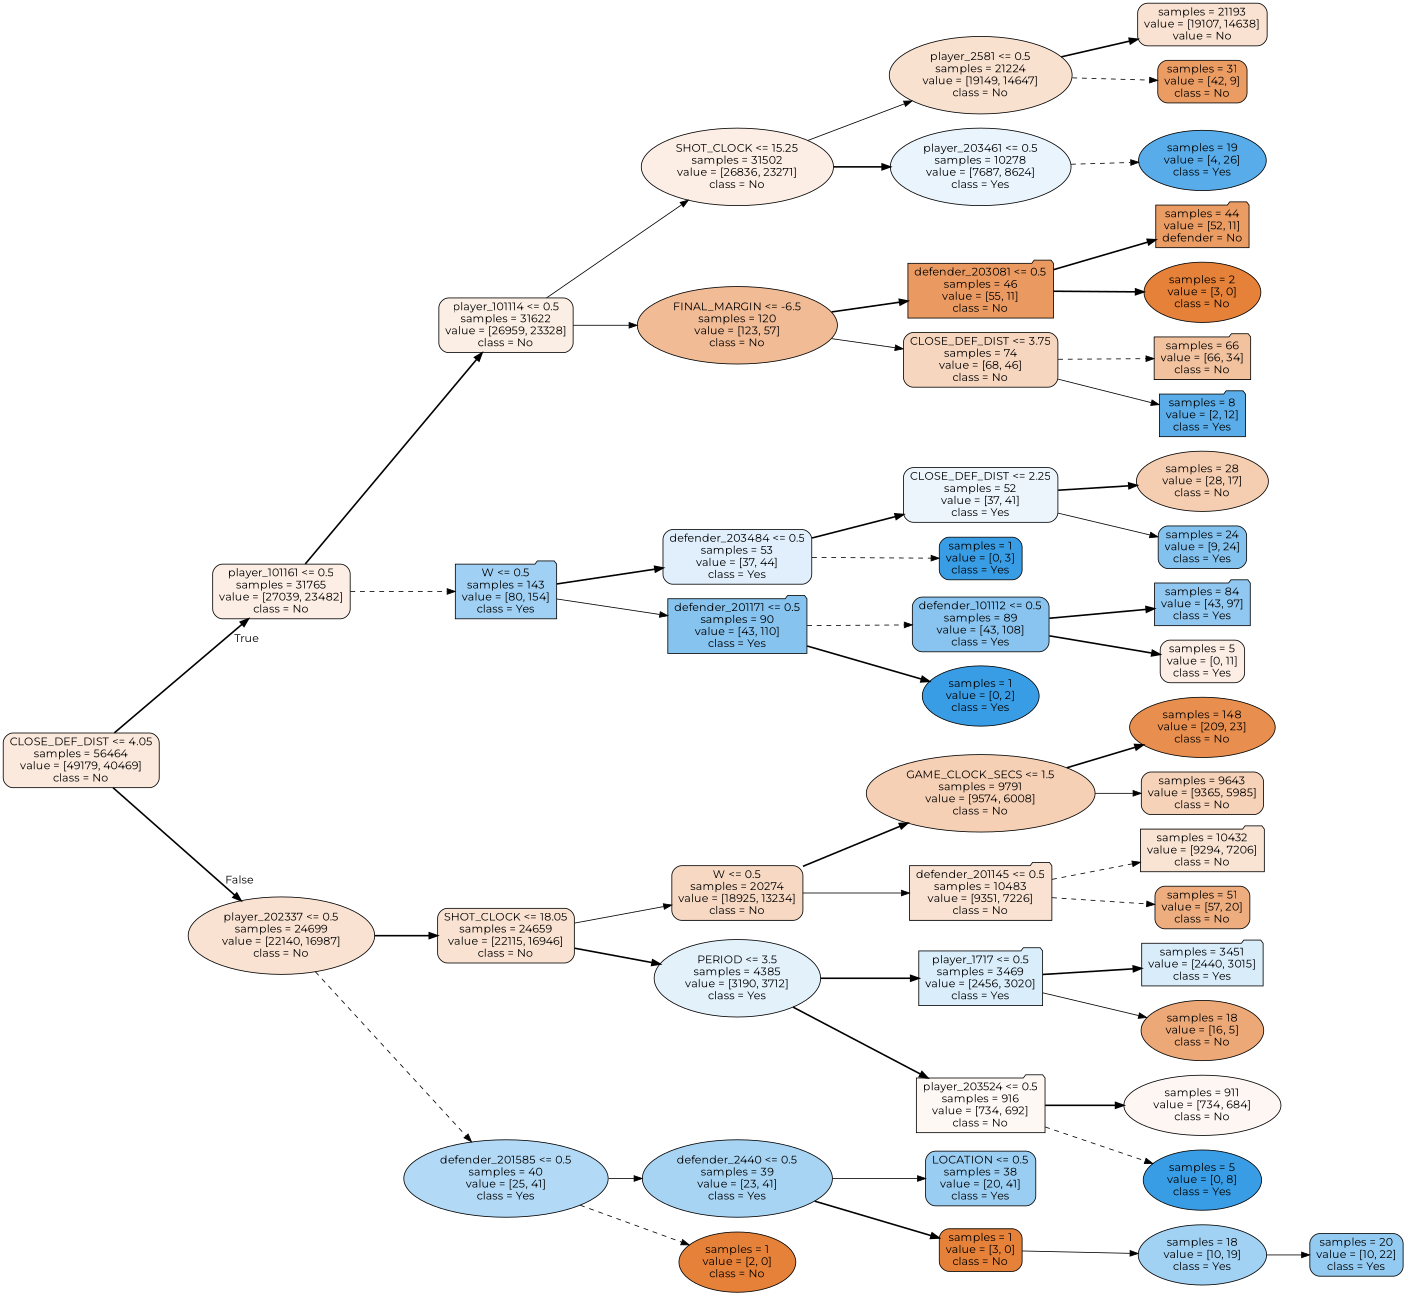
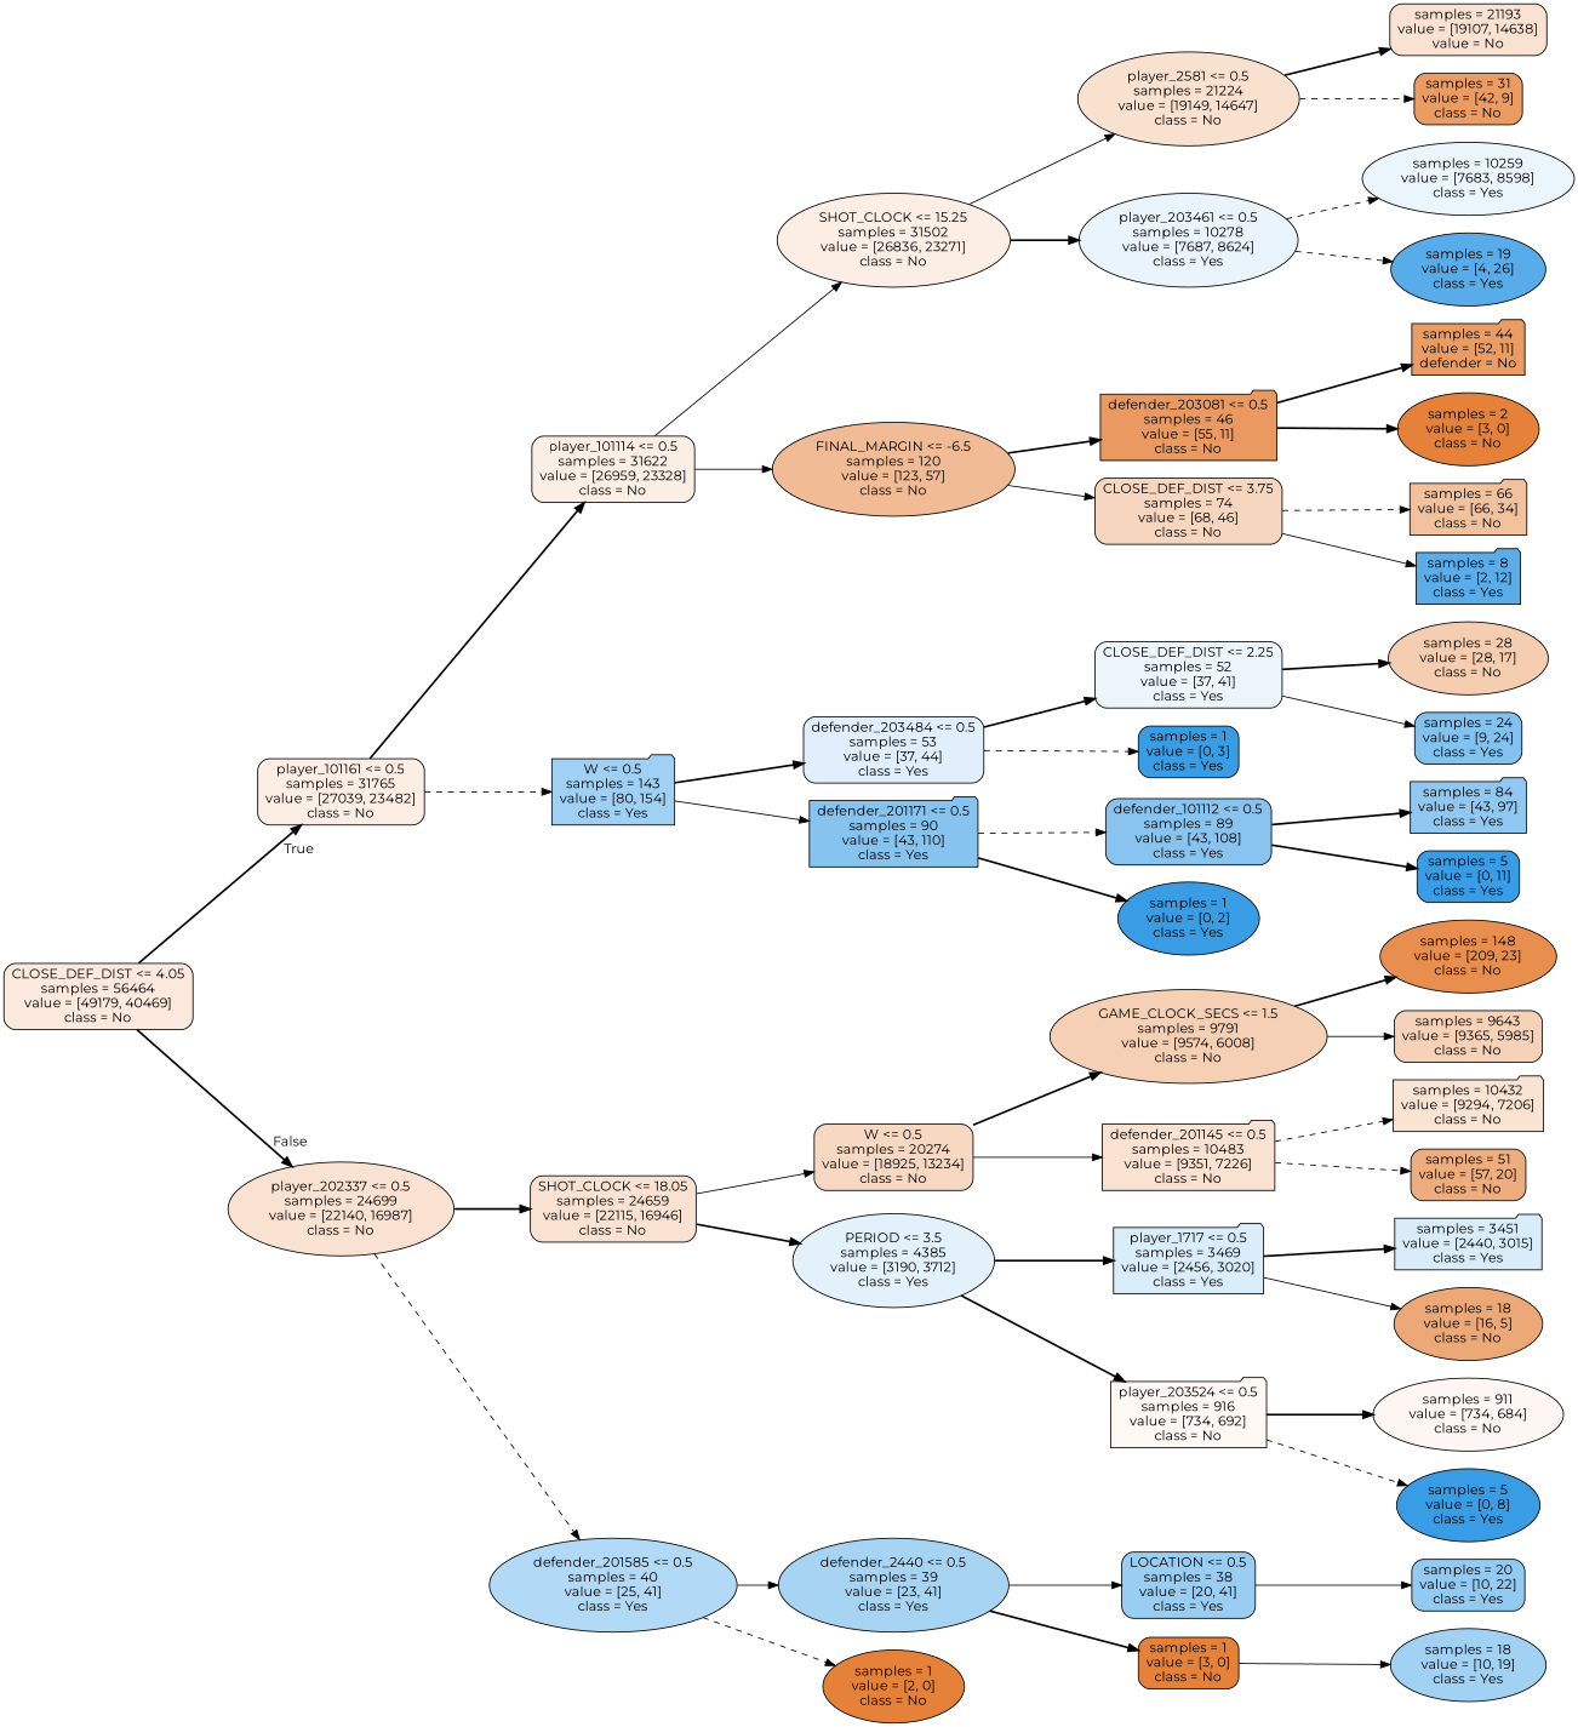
  digraph {
    fontname=Montserrat
    rankdir=LR
    node [color=black fillcolor="#399de5" fontname=Montserrat shape=ellipse style="filled, rounded"]
    edge [fontname=Montserrat style=bold]
    n1 [fillcolor="#fae9dc" label="CLOSE_DEF_DIST <= 4.05\nsamples = 56464\nvalue = [49179, 40469]\nclass = No" shape=box]
    n2 [fillcolor="#fceee5" label="player_101161 <= 0.5\nsamples = 31765\nvalue = [27039, 23482]\nclass = No" shape=box]
    n3 [fillcolor="#f9e2d1" label="player_202337 <= 0.5\nsamples = 24699\nvalue = [22140, 16987]\nclass = No"]
    n4 [fillcolor="#fbeee4" label="player_101114 <= 0.5\nsamples = 31622\nvalue = [26959, 23328]\nclass = No" shape=box]
    n5 [fillcolor="#a0d0f3" label="W <= 0.5\nsamples = 143\nvalue = [80, 154]\nclass = Yes" shape=folder]
    n6 [fillcolor="#f9e2d1" label="SHOT_CLOCK <= 18.05\nsamples = 24659\nvalue = [22115, 16946]\nclass = No" shape=box]
    n7 [fillcolor="#b2d9f5" label="defender_201585 <= 0.5\nsamples = 40\nvalue = [25, 41]\nclass = Yes"]
    n8 [fillcolor="#fceee5" label="SHOT_CLOCK <= 15.25\nsamples = 31502\nvalue = [26836, 23271]\nclass = No"]
    n9 [fillcolor="#f1bb95" label="FINAL_MARGIN <= -6.5\nsamples = 120\nvalue = [123, 57]\nclass = No"]
    n10 [fillcolor="#e0effb" label="defender_203484 <= 0.5\nsamples = 53\nvalue = [37, 44]\nclass = Yes" shape=box]
    n11 [fillcolor="#86c3ef" label="defender_201171 <= 0.5\nsamples = 90\nvalue = [43, 110]\nclass = Yes" shape=folder]
    n12 [fillcolor="#f9e1d0" label="player_2581 <= 0.5\nsamples = 21224\nvalue = [19149, 14647]\nclass = No"]
    n13 [fillcolor="#e9f4fc" label="player_203461 <= 0.5\nsamples = 10278\nvalue = [7687, 8624]\nclass = Yes"]
    n14 [fillcolor="#ea9a61" label="defender_203081 <= 0.5\nsamples = 46\nvalue = [55, 11]\nclass = No" shape=folder]
    n15 [fillcolor="#f7d6bf" label="CLOSE_DEF_DIST <= 3.75\nsamples = 74\nvalue = [68, 46]\nclass = No" shape=box]
    n16 [fillcolor="#f9e2d1" label="samples = 21193\nvalue = [19107, 14638]\nvalue = No" shape=box]
    n17 [fillcolor="#eb9c63" label="samples = 31\nvalue = [42, 9]\nclass = No" shape=box]
+   n18 [fillcolor="#eaf5fc" label="samples = 10259\nvalue = [7683, 8598]\nclass = Yes"]
    n19 [fillcolor="#57ace9" label="samples = 19\nvalue = [4, 26]\nclass = Yes"]
    n20 [fillcolor="#ea9c63" label="samples = 44\nvalue = [52, 11]\ndefender = No" shape=folder]
    n21 [fillcolor="#e58139" label="samples = 2\nvalue = [3, 0]\nclass = No"]
    n22 [fillcolor="#f2c29f" label="samples = 66\nvalue = [66, 34]\nclass = No" shape=folder]
    n23 [fillcolor="#5aade9" label="samples = 8\nvalue = [2, 12]\nclass = Yes" shape=folder]
    n24 [fillcolor="#ecf5fc" label="CLOSE_DEF_DIST <= 2.25\nsamples = 52\nvalue = [37, 41]\nclass = Yes" shape=box]
    n25 [label="samples = 1\nvalue = [0, 3]\nclass = Yes" shape=box]
    n26 [fillcolor="#88c4ef" label="defender_101112 <= 0.5\nsamples = 89\nvalue = [43, 108]\nclass = Yes" shape=box]
    n27 [label="samples = 1\nvalue = [0, 2]\nclass = Yes"]
    n28 [fillcolor="#f5ceb1" label="samples = 28\nvalue = [28, 17]\nclass = No"]
    n29 [fillcolor="#83c2ef" label="samples = 24\nvalue = [9, 24]\nclass = Yes" shape=box]
    n30 [fillcolor="#91c8f1" label="samples = 84\nvalue = [43, 97]\nclass = Yes" shape=folder]
-   n31 [fillcolor="#fceee5" label="samples = 5\nvalue = [0, 11]\nclass = Yes" shape=box]
+   n31 [label="samples = 5\nvalue = [0, 11]\nclass = Yes" shape=box]
    n32 [fillcolor="#f7d9c3" label="W <= 0.5\nsamples = 20274\nvalue = [18925, 13234]\nclass = No" shape=box]
    n33 [fillcolor="#e3f1fb" label="PERIOD <= 3.5\nsamples = 4385\nvalue = [3190, 3712]\nclass = Yes"]
    n34 [fillcolor="#a8d4f4" label="defender_2440 <= 0.5\nsamples = 39\nvalue = [23, 41]\nclass = Yes"]
    n35 [fillcolor="#e58139" label="samples = 1\nvalue = [2, 0]\nclass = No"]
    n36 [fillcolor="#f5d0b5" label="GAME_CLOCK_SECS <= 1.5\nsamples = 9791\nvalue = [9574, 6008]\nclass = No"]
    n37 [fillcolor="#f9e2d2" label="defender_201145 <= 0.5\nsamples = 10483\nvalue = [9351, 7226]\nclass = No" shape=folder]
    n38 [fillcolor="#daedfa" label="player_1717 <= 0.5\nsamples = 3469\nvalue = [2456, 3020]\nclass = Yes" shape=folder]
    n39 [fillcolor="#fef8f4" label="player_203524 <= 0.5\nsamples = 916\nvalue = [734, 692]\nclass = No" shape=folder]
    n40 [fillcolor="#e88f4f" label="samples = 148\nvalue = [209, 23]\nclass = No"]
    n41 [fillcolor="#f6d2b8" label="samples = 9643\nvalue = [9365, 5985]\nclass = No" shape=box]
    n42 [fillcolor="#f9e3d3" label="samples = 10432\nvalue = [9294, 7206]\nclass = No" shape=folder]
    n43 [fillcolor="#eead7e" label="samples = 51\nvalue = [57, 20]\nclass = No" shape=box]
    n44 [fillcolor="#d9ecfa" label="samples = 3451\nvalue = [2440, 3015]\nclass = Yes" shape=folder]
    n45 [fillcolor="#eda877" label="samples = 18\nvalue = [16, 5]\nclass = No"]
    n46 [fillcolor="#fdf6f2" label="samples = 911\nvalue = [734, 684]\nclass = No"]
    n47 [label="samples = 5\nvalue = [0, 8]\nclass = Yes"]
    n48 [fillcolor="#9acdf2" label="LOCATION <= 0.5\nsamples = 38\nvalue = [20, 41]\nclass = Yes" shape=box]
    n49 [fillcolor="#e58139" label="samples = 1\nvalue = [3, 0]\nclass = No" shape=box]
    n50 [fillcolor="#93caf1" label="samples = 20\nvalue = [10, 22]\nclass = Yes" shape=box]
    n51 [fillcolor="#a1d1f3" label="samples = 18\nvalue = [10, 19]\nclass = Yes"]
    n1 -> n2 [headlabel=True labelangle=45 labeldistance=2.5]
    n1 -> n3 [headlabel=False labelangle=-45 labeldistance=2.5]
    n2 -> n4
    n2 -> n5 [style=dashed]
    n3 -> n6
    n3 -> n7 [style=dashed]
    n4 -> n8 [style=solid]
    n4 -> n9 [style=solid]
    n5 -> n10
    n5 -> n11 [style=solid]
    n6 -> n32 [style=solid]
    n6 -> n33
    n7 -> n34 [style=solid]
    n7 -> n35 [style=dashed]
    n8 -> n12 [style=solid]
    n8 -> n13
    n9 -> n14
    n9 -> n15 [style=solid]
    n10 -> n24
    n10 -> n25 [style=dashed]
    n11 -> n26 [style=dashed]
    n11 -> n27
    n12 -> n16
    n12 -> n17 [style=dashed]
+   n13 -> n18 [style=dashed]
    n13 -> n19 [style=dashed]
    n14 -> n20
    n14 -> n21
    n15 -> n22 [style=dashed]
    n15 -> n23 [style=solid]
    n24 -> n28
    n24 -> n29 [style=solid]
    n26 -> n30
    n26 -> n31
    n32 -> n36
    n32 -> n37 [style=solid]
    n33 -> n38
    n33 -> n39
    n34 -> n48 [style=solid]
    n34 -> n49
    n36 -> n40
    n36 -> n41 [style=solid]
    n37 -> n42 [style=dashed]
    n37 -> n43 [style=dashed]
    n38 -> n44
    n38 -> n45 [style=solid]
    n39 -> n46
    n39 -> n47 [style=dashed]
-   n51 -> n50 [style=solid]
+   n48 -> n50 [style=solid]
    n49 -> n51 [style=solid]
  }
